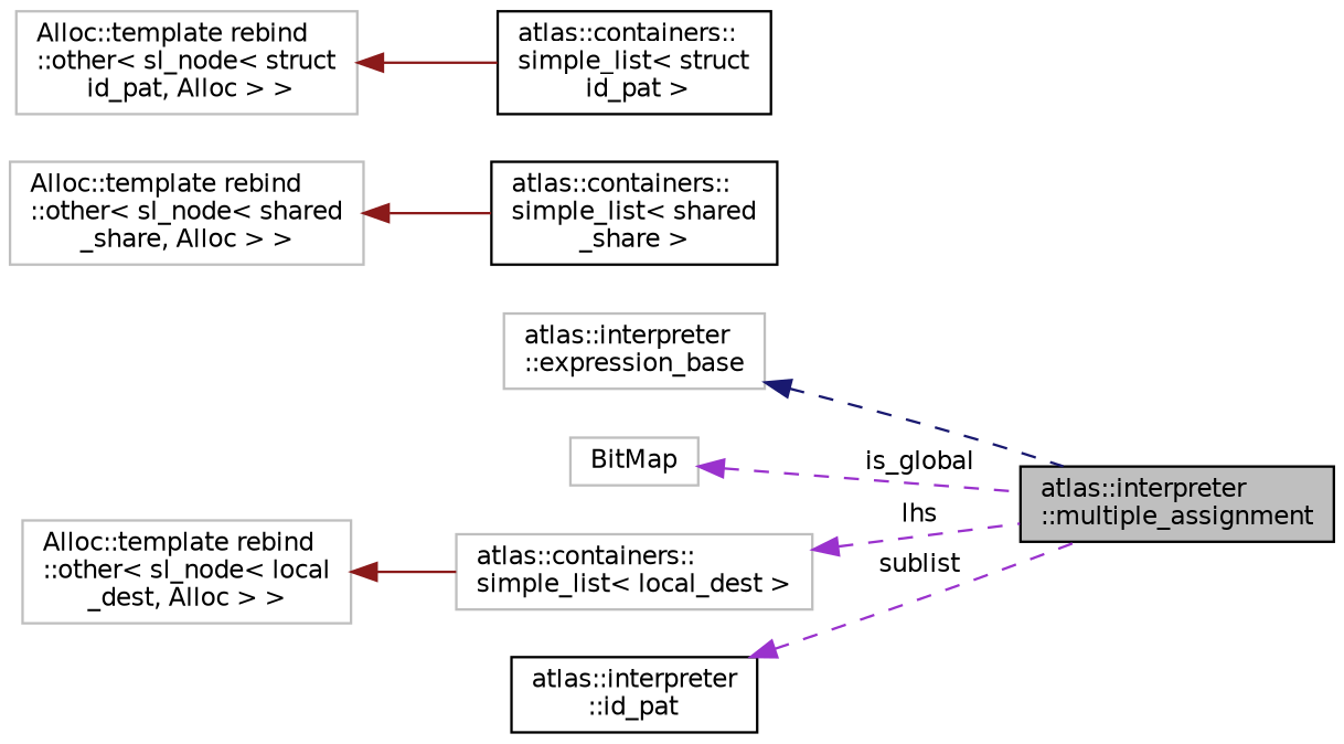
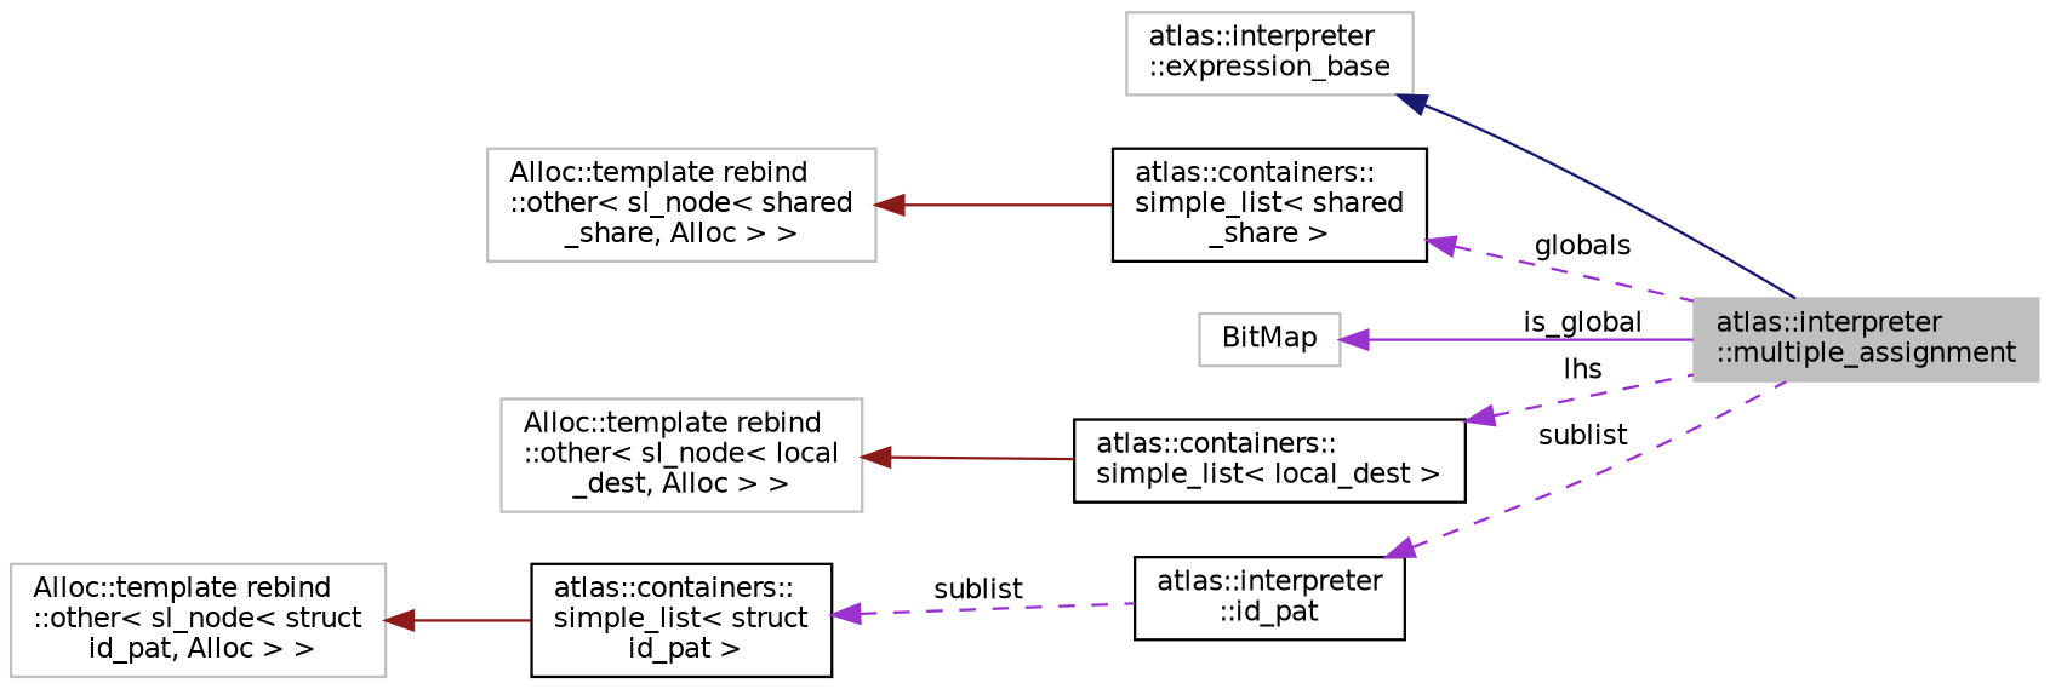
  digraph {
    rankdir=LR
    node [color=black fillcolor=white fontname=Helvetica fontsize=10 shape=record style=filled]
    edge [color=darkorchid3 dir=back fontname=Helvetica fontsize=10 labelfontname=Helvetica labelfontsize=10 style=dashed]
-   n1 [fillcolor=grey75 fontcolor=black height=0.2 label="atlas::interpreter\l::multiple_assignment" width=0.4]
+   n1 [color=grey75 fillcolor=grey75 fontcolor=black height=0.2 label="atlas::interpreter\l::multiple_assignment" width=0.4]
    n2 [color=grey75 height=0.2 label="atlas::interpreter\l::expression_base" width=0.4]
    n3 [height=0.2 label="atlas::containers::\lsimple_list\< shared\l_share \>" width=0.4]
    n4 [color=grey75 height=0.2 label="Alloc::template rebind\l::other\< sl_node\< shared\l_share, Alloc \> \>" width=0.4]
    n5 [color=grey75 height=0.2 label=BitMap width=0.4]
-   n6 [color=grey75 height=0.2 label="atlas::containers::\lsimple_list\< local_dest \>" width=0.4]
+   n6 [height=0.2 label="atlas::containers::\lsimple_list\< local_dest \>" width=0.4]
    n7 [color=grey75 height=0.2 label="Alloc::template rebind\l::other\< sl_node\< local\l_dest, Alloc \> \>" width=0.4]
    n8 [height=0.2 label="atlas::interpreter\l::id_pat" width=0.4]
    n9 [height=0.2 label="atlas::containers::\lsimple_list\< struct\l id_pat \>" width=0.4]
    n10 [color=grey75 height=0.2 label="Alloc::template rebind\l::other\< sl_node\< struct\l id_pat, Alloc \> \>" width=0.4]
-   n2 -> n1 [color=midnightblue]
+   n2 -> n1 [color=midnightblue style=solid]
+   n3 -> n1 [label=" globals"]
    n4 -> n3 [color=firebrick4 style=solid]
-   n5 -> n1 [label=" is_global"]
+   n5 -> n1 [label=" is_global" style=solid]
    n6 -> n1 [label=" lhs"]
    n7 -> n6 [color=firebrick4 style=solid]
    n8 -> n1 [label=" sublist"]
+   n9 -> n8 [label=" sublist"]
    n10 -> n9 [color=firebrick4 style=solid]
  }
